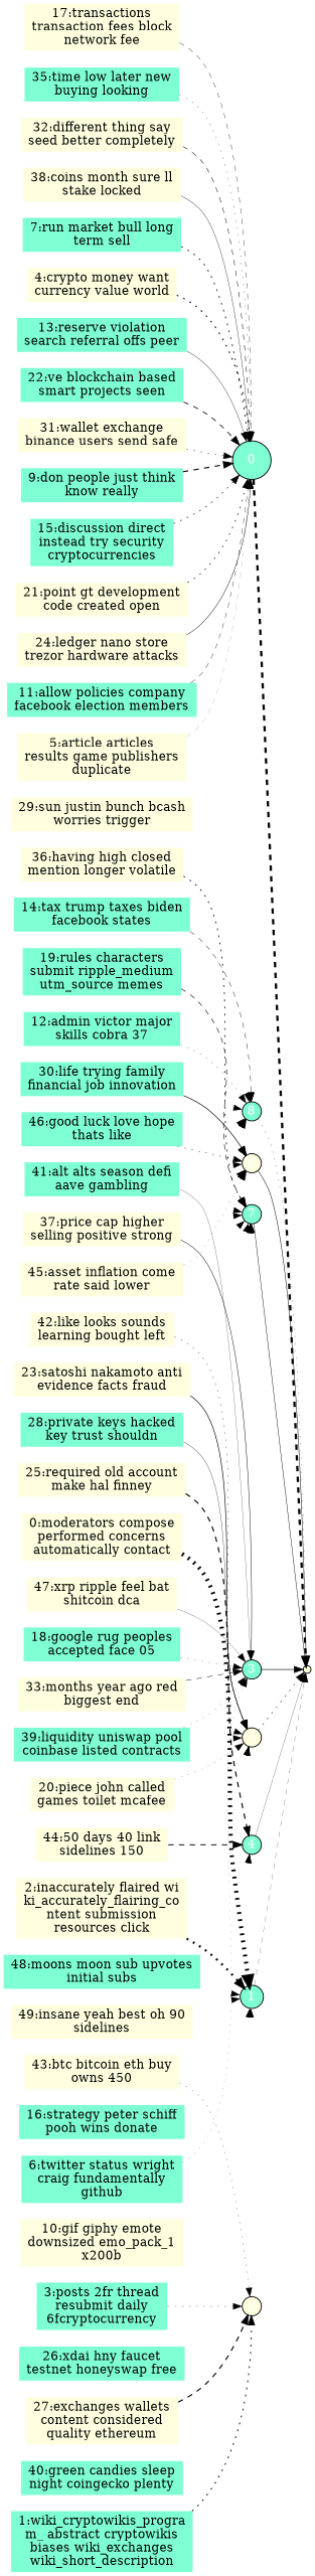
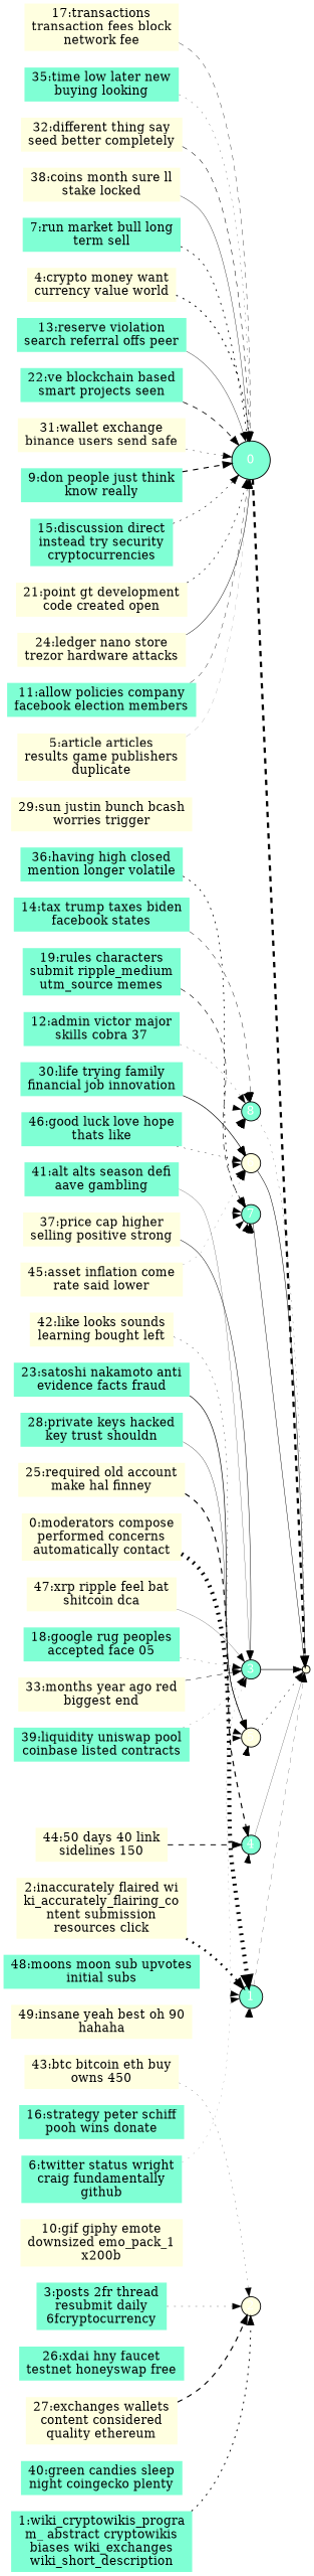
  strict digraph {
    rankdir=LR
    node [fillcolor=aquamarine fontcolor=black shape=none style=filled]
    edge [penwidth=0.00 style=dotted]
    n1 [label="30:life trying family\nfinancial job innovation"]
    n2 [fillcolor=lightyellow fontcolor=white height=0.01 label=6 margin="0,0" shape=circle]
    n3 [fontcolor=white height=0.01 label=7 margin="0,0" shape=circle]
    n4 [fontcolor=white height=0.00 label=8 margin="0,0" shape=circle]
    n2_0 [fillcolor=lightyellow height=0.12 shape=point fontcolor=""]
-   n6 [fillcolor=lightyellow label="36:having high closed\nmention longer volatile"]
+   n6 [label="36:having high closed\nmention longer volatile"]
    n7 [fillcolor=lightyellow label="42:like looks sounds\nlearning bought left"]
    n8 [fillcolor=lightyellow fontcolor=white height=0.02 label=5 margin="0,0" shape=circle]
    n9 [label="39:liquidity uniswap pool\ncoinbase listed contracts"]
    n10 [fontcolor=white height=0.05 label=3 margin="0,0" shape=circle]
    n11 [fillcolor=lightyellow label="45:asset inflation come\nrate said lower"]
    n12 [fontcolor=white height=0.60 label=0 margin="0,0" shape=circle]
    n13 [fontcolor=white height=0.02 label=4 margin="0,0" shape=circle]
    n14 [label="48:moons moon sub upvotes\ninitial subs"]
    n15 [fontcolor=white height=0.36 label=1 margin="0,0" shape=circle]
    n16 [fillcolor=lightyellow label="2:inaccurately flaired wi\nki_accurately_flairing_co\nntent submission\nresources click"]
    n17 [fillcolor=lightyellow label="5:article articles\nresults game publishers\nduplicate"]
    n18 [fillcolor=lightyellow fontcolor=white height=0.13 label=2 margin="0,0" shape=circle]
    n19 [label="14:tax trump taxes biden\nfacebook states"]
    n20 [label="11:allow policies company\nfacebook election members"]
    n21 [fillcolor=lightyellow label="17:transactions\ntransaction fees block\nnetwork fee"]
-   n22 [fillcolor=lightyellow label="23:satoshi nakamoto anti\nevidence facts fraud"]
-   n23 [fillcolor=lightyellow label="20:piece john called\ngames toilet mcafee"]
+   n22 [label="23:satoshi nakamoto anti\nevidence facts fraud"]
    n24 [label="26:xdai hny faucet\ntestnet honeyswap free"]
    n25 [fillcolor=lightyellow label="29:sun justin bunch bcash\nworries trigger"]
    n26 [label="35:time low later new\nbuying looking"]
    n27 [fillcolor=lightyellow label="32:different thing say\nseed better completely"]
    n28 [fillcolor=lightyellow label="38:coins month sure ll\nstake locked"]
    n29 [label="41:alt alts season defi\naave gambling"]
    n30 [fillcolor=lightyellow label="47:xrp ripple feel bat\nshitcoin dca"]
    n31 [fillcolor=lightyellow label="44:50 days 40 link\nsidelines 150"]
    n32 [label="1:wiki_cryptowikis_progra\nm_ abstract cryptowikis\nbiases wiki_exchanges\nwiki_short_description"]
    n33 [label="7:run market bull long\nterm sell"]
    n34 [fillcolor=lightyellow label="4:crypto money want\ncurrency value world"]
    n35 [fillcolor=lightyellow label="10:gif giphy emote\ndownsized emo_pack_1\nx200b"]
    n36 [label="16:strategy peter schiff\npooh wins donate"]
    n37 [label="13:reserve violation\nsearch referral offs peer"]
    n38 [label="19:rules characters\nsubmit ripple_medium\nutm_source memes"]
    n39 [label="22:ve blockchain based\nsmart projects seen"]
    n40 [label="28:private keys hacked\nkey trust shouldn"]
    n41 [fillcolor=lightyellow label="25:required old account\nmake hal finney"]
    n42 [fillcolor=lightyellow label="31:wallet exchange\nbinance users send safe"]
    n43 [label="40:green candies sleep\nnight coingecko plenty"]
    n44 [fillcolor=lightyellow label="37:price cap higher\nselling positive strong"]
    n45 [fillcolor=lightyellow label="43:btc bitcoin eth buy\nowns 450"]
    n46 [label="46:good luck love hope\nthats like"]
-   n47 [fillcolor=lightyellow label="49:insane yeah best oh 90\nsidelines"]
+   n47 [fillcolor=lightyellow label="49:insane yeah best oh 90\nhahaha"]
    n48 [fillcolor=lightyellow label="0:moderators compose\nperformed concerns\nautomatically contact"]
    n49 [label="3:posts 2fr thread\nresubmit daily\n6fcryptocurrency"]
    n50 [label="9:don people just think\nknow really"]
    n51 [label="6:twitter status wright\ncraig fundamentally\ngithub"]
    n52 [label="12:admin victor major\nskills cobra 37"]
    n53 [label="15:discussion direct\ninstead try security\ncryptocurrencies"]
    n54 [fillcolor=lightyellow label="21:point gt development\ncode created open"]
    n55 [label="18:google rug peoples\naccepted face 05"]
    n56 [fillcolor=lightyellow label="24:ledger nano store\ntrezor hardware attacks"]
    n57 [fillcolor=lightyellow label="27:exchanges wallets\ncontent considered\nquality ethereum"]
    n58 [fillcolor=lightyellow label="33:months year ago red\nbiggest end"]
    n1 -> n2 [penwidth=0.73 style=bold]
    n1 -> n3 [style=bold]
    n1 -> n4
    n2 -> n2_0 [penwidth=0.55 style=bold]
    n3 -> n2_0 [penwidth=0.48 style=bold]
    n4 -> n2_0 [penwidth=0.23]
    n6 -> n2 [style=dashed]
    n6 -> n3 [penwidth=0.89]
    n6 -> n4 [style=bold]
    n7 -> n2 [style=bold]
    n7 -> n3 [style=bold]
    n7 -> n4 [style=dashed]
    n7 -> n8 [penwidth=0.35]
    n8 -> n2_0 [penwidth=0.54]
    n9 -> n2
    n9 -> n3 [style=dashed]
    n9 -> n4 [style=dashed]
    n9 -> n8 [style=dashed]
    n9 -> n10 [penwidth=0.18]
    n10 -> n2_0 [penwidth=0.68 style=bold]
    n11 -> n2 [penwidth=0.16]
    n11 -> n3
    n11 -> n4 [style=dashed]
    n11 -> n8 [style=bold]
    n11 -> n12
    n11 -> n13
    n12 -> n2_0 [penwidth=2.55 style=dashed]
    n13 -> n2_0 [penwidth=0.24 style=bold]
    n14 -> n2
    n14 -> n3 [style=dashed]
    n14 -> n4 [style=bold]
    n14 -> n8
    n14 -> n15 [penwidth=0.05 style=dashed]
    n15 -> n2_0 [penwidth=0.22 style=dashed]
    n16 -> n4
    n16 -> n15 [penwidth=2.57]
    n17 -> n2 [style=bold]
    n17 -> n3 [style=bold]
    n17 -> n12 [penwidth=0.12 style=dashed]
    n18 -> n2_0
    n19 -> n2 [style=bold]
    n19 -> n3 [style=dashed]
    n19 -> n4 [penwidth=0.45 style=dashed]
    n20 -> n2
    n20 -> n3
    n20 -> n4 [style=dashed]
    n20 -> n12 [penwidth=0.39 style=dashed]
    n21 -> n2
    n21 -> n3 [style=dashed]
    n21 -> n4 [style=dashed]
    n21 -> n12 [penwidth=0.38 style=dashed]
    n22 -> n2
    n22 -> n3
    n22 -> n4 [style=dashed]
    n22 -> n8 [penwidth=0.71 style=bold]
-   n23 -> n2
-   n23 -> n3 [style=bold]
-   n23 -> n8 [penwidth=0.17]
    n24 -> n3 [style=bold]
    n24 -> n13 [style=bold]
    n24 -> n15 [penwidth=0.03]
    n25 -> n8 [style=bold]
    n25 -> n12 [penwidth=0.03]
    n26 -> n2
    n26 -> n3 [style=bold]
    n26 -> n4
    n26 -> n12 [penwidth=0.27]
    n27 -> n2 [style=bold]
    n27 -> n3 [style=bold]
    n27 -> n4
    n27 -> n12 [penwidth=0.55 style=dashed]
    n28 -> n2 [style=bold]
    n28 -> n3
    n28 -> n4
    n28 -> n12 [penwidth=0.38 style=bold]
    n29 -> n2 [style=dashed]
    n29 -> n3 [style=dashed]
    n29 -> n4
    n29 -> n10 [penwidth=0.24 style=bold]
    n30 -> n2 [style=dashed]
    n30 -> n3 [style=bold]
    n30 -> n4 [style=bold]
    n30 -> n8 [style=bold]
    n30 -> n10 [penwidth=0.22 style=bold]
    n31 -> n4 [style=bold]
    n31 -> n13 [penwidth=1.05 style=dashed]
    n32 -> n18 [penwidth=1.05]
    n33 -> n2 [style=dashed]
    n33 -> n3 [style=bold]
    n33 -> n4 [style=bold]
    n33 -> n12 [penwidth=0.91]
    n34 -> n2
    n34 -> n3 [style=bold]
    n34 -> n4
    n34 -> n12 [penwidth=1.13]
    n35 -> n2 [style=dashed]
    n35 -> n3 [style=bold]
    n35 -> n4 [style=dashed]
    n35 -> n8 [style=bold]
    n35 -> n13 [style=bold]
    n35 -> n15 [penwidth=0.04 style=bold]
    n36 -> n2
    n36 -> n3 [style=bold]
    n36 -> n8
    n36 -> n10 [penwidth=0.04 style=bold]
    n37 -> n2 [style=bold]
    n37 -> n3 [style=dashed]
    n37 -> n4 [style=dashed]
    n37 -> n12 [penwidth=0.38 style=bold]
    n38 -> n2
    n38 -> n3 [penwidth=0.66 style=dashed]
    n38 -> n4 [style=bold]
    n39 -> n2
    n39 -> n3
    n39 -> n4
    n39 -> n12 [penwidth=0.88 style=dashed]
    n40 -> n2 [style=bold]
    n40 -> n3
    n40 -> n4 [style=dashed]
    n40 -> n8 [penwidth=0.33 style=bold]
    n41 -> n2
    n41 -> n3 [style=bold]
    n41 -> n4 [style=bold]
    n41 -> n13 [penwidth=1.28 style=dashed]
    n42 -> n2 [style=dashed]
    n42 -> n3 [style=bold]
    n42 -> n4
    n42 -> n12 [penwidth=0.40]
    n43 -> n15 [penwidth=0.03 style=dashed]
    n44 -> n2 [style=dashed]
    n44 -> n3 [style=dashed]
    n44 -> n4 [style=dashed]
    n44 -> n10 [penwidth=0.51 style=bold]
    n45 -> n2
    n45 -> n3 [style=dashed]
    n45 -> n4 [style=dashed]
    n45 -> n8
    n45 -> n18 [penwidth=0.24]
    n46 -> n2 [penwidth=0.40]
    n46 -> n3 [style=bold]
    n47 -> n2
    n47 -> n3 [style=dashed]
    n47 -> n4
    n47 -> n8 [style=dashed]
    n47 -> n15 [penwidth=0.05 style=dashed]
    n48 -> n2 [style=bold]
    n48 -> n3 [style=dashed]
    n48 -> n4 [style=dashed]
    n48 -> n15 [penwidth=4.65]
    n49 -> n2 [style=bold]
    n49 -> n3 [style=bold]
    n49 -> n8
    n49 -> n13 [style=bold]
    n49 -> n18 [penwidth=0.24]
    n50 -> n2
    n50 -> n3 [style=bold]
    n50 -> n4 [style=dashed]
    n50 -> n12 [penwidth=1.24 style=dashed]
    n51 -> n2 [style=bold]
    n51 -> n3 [style=dashed]
    n51 -> n8
    n51 -> n10 [penwidth=0.13]
    n52 -> n2 [style=dashed]
    n52 -> n3 [style=dashed]
    n52 -> n4 [penwidth=0.25]
    n53 -> n2 [style=dashed]
    n53 -> n3 [style=bold]
    n53 -> n4 [style=dashed]
    n53 -> n12 [penwidth=0.64]
    n54 -> n2 [style=bold]
    n54 -> n3 [style=dashed]
    n54 -> n4
    n54 -> n12 [penwidth=0.69]
    n55 -> n2
    n55 -> n3 [style=dashed]
    n55 -> n4 [style=bold]
    n55 -> n8 [style=bold]
    n55 -> n10 [penwidth=0.23]
    n56 -> n2 [style=bold]
    n56 -> n3 [style=dashed]
    n56 -> n4
    n56 -> n12 [penwidth=0.49 style=bold]
    n57 -> n3 [style=bold]
    n57 -> n18 [penwidth=1.26 style=dashed]
    n58 -> n2 [style=dashed]
    n58 -> n3
    n58 -> n4 [style=dashed]
    n58 -> n8 [style=bold]
    n58 -> n10 [penwidth=0.53 style=dashed]
  }
